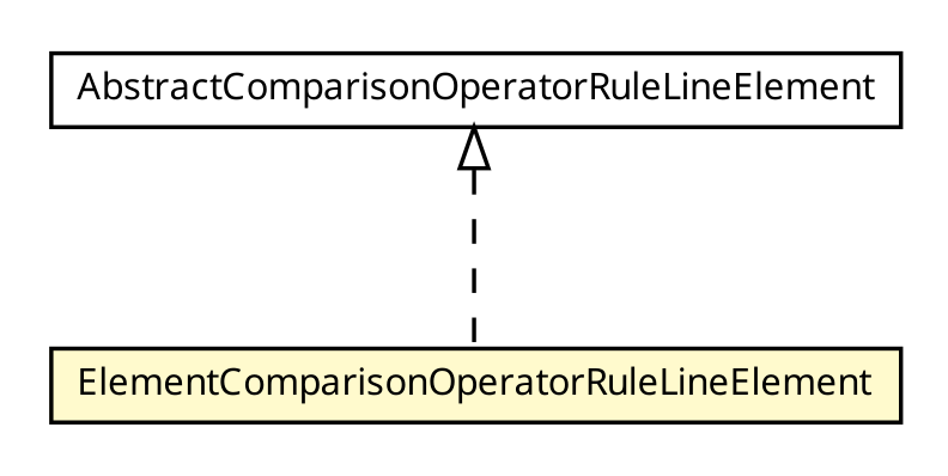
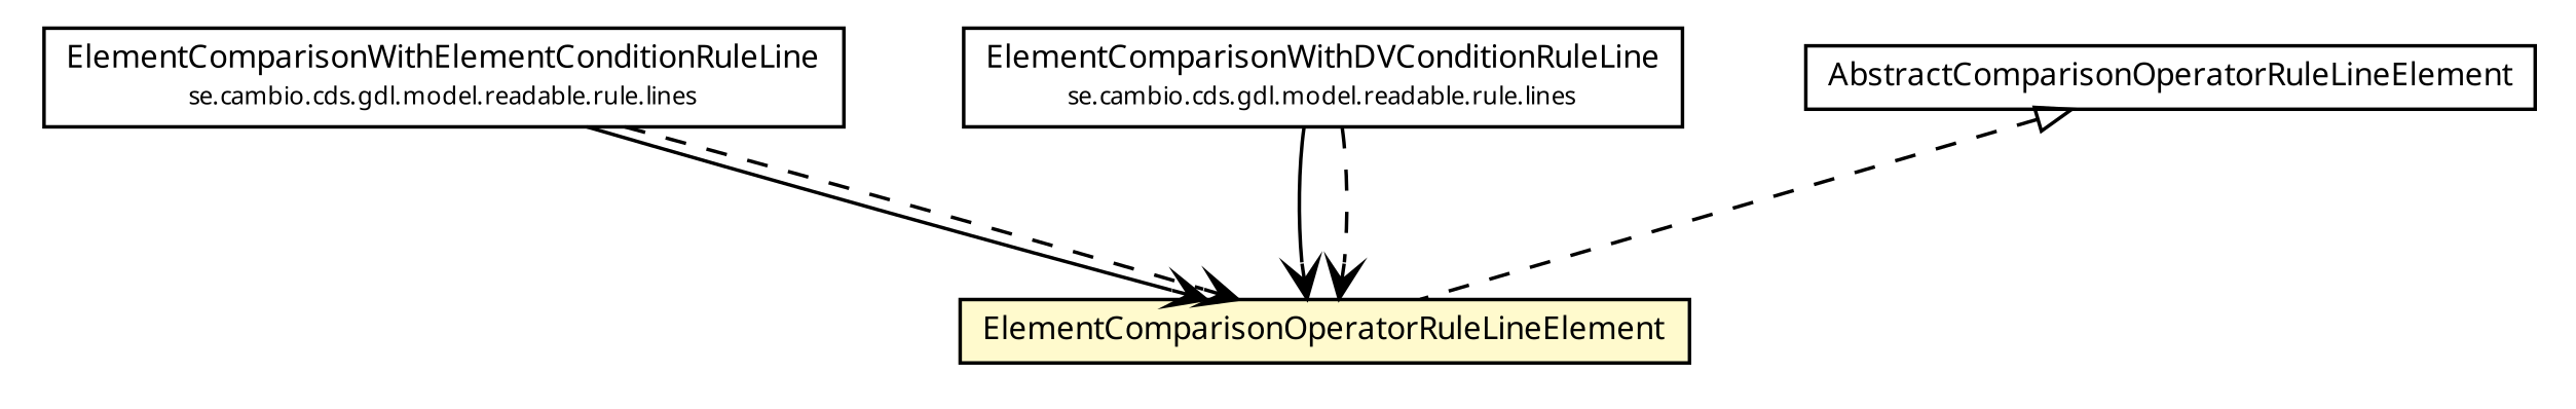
  digraph {
    fontname=Nunito
    nodesep=0.25
    ranksep=0.5
    node [fontcolor=black fontname=Nunito fontsize=9.0 shape=plaintext]
    edge [arrowhead=open color=black fontcolor=black fontname=Nunito fontsize=10.0 headport=p labelfontname="Trebuchet MS" labelfontsize=10 tailport=p style=dashed]
+   n1 [label=<<table title="se.cambio.cds.gdl.model.readable.rule.lines.ElementComparisonWithElementConditionRuleLine" border="0" cellborder="1" cellspacing="0" cellpadding="2" port="p" href="../ElementComparisonWithElementConditionRuleLine.html"> 		<tr><td><table border="0" cellspacing="0" cellpadding="1"> <tr><td align="center" balign="center"><font face="Trebuchet MS"> ElementComparisonWithElementConditionRuleLine </font></td></tr> <tr><td align="center" balign="center"><font face="Trebuchet MS" point-size="7.0"> se.cambio.cds.gdl.model.readable.rule.lines </font></td></tr> 		</table></td></tr> 		</table>>]
    n2 [label=<<table title="se.cambio.cds.gdl.model.readable.rule.lines.elements.ElementComparisonOperatorRuleLineElement" border="0" cellborder="1" cellspacing="0" cellpadding="2" port="p" bgcolor="lemonChiffon" href="./ElementComparisonOperatorRuleLineElement.html"> 		<tr><td><table border="0" cellspacing="0" cellpadding="1"> <tr><td align="center" balign="center"><font face="Trebuchet MS"> ElementComparisonOperatorRuleLineElement </font></td></tr> 		</table></td></tr> 		</table>>]
+   n3 [label=<<table title="se.cambio.cds.gdl.model.readable.rule.lines.ElementComparisonWithDVConditionRuleLine" border="0" cellborder="1" cellspacing="0" cellpadding="2" port="p" href="../ElementComparisonWithDVConditionRuleLine.html"> 		<tr><td><table border="0" cellspacing="0" cellpadding="1"> <tr><td align="center" balign="center"><font face="Trebuchet MS"> ElementComparisonWithDVConditionRuleLine </font></td></tr> <tr><td align="center" balign="center"><font face="Trebuchet MS" point-size="7.0"> se.cambio.cds.gdl.model.readable.rule.lines </font></td></tr> 		</table></td></tr> 		</table>>]
    n4 [label=<<table title="se.cambio.cds.gdl.model.readable.rule.lines.elements.AbstractComparisonOperatorRuleLineElement" border="0" cellborder="1" cellspacing="0" cellpadding="2" port="p" href="./AbstractComparisonOperatorRuleLineElement.html"> 		<tr><td><table border="0" cellspacing="0" cellpadding="1"> <tr><td align="center" balign="center"><font face="Trebuchet MS"> AbstractComparisonOperatorRuleLineElement </font></td></tr> 		</table></td></tr> 		</table>>]
+   n1 -> n2 [style=""]
+   n1 -> n2
+   n3 -> n2 [style=""]
+   n3 -> n2
    n4 -> n2 [arrowtail=empty dir=back fontsize=10 arrowhead="" color="" fontcolor=""]
  }
